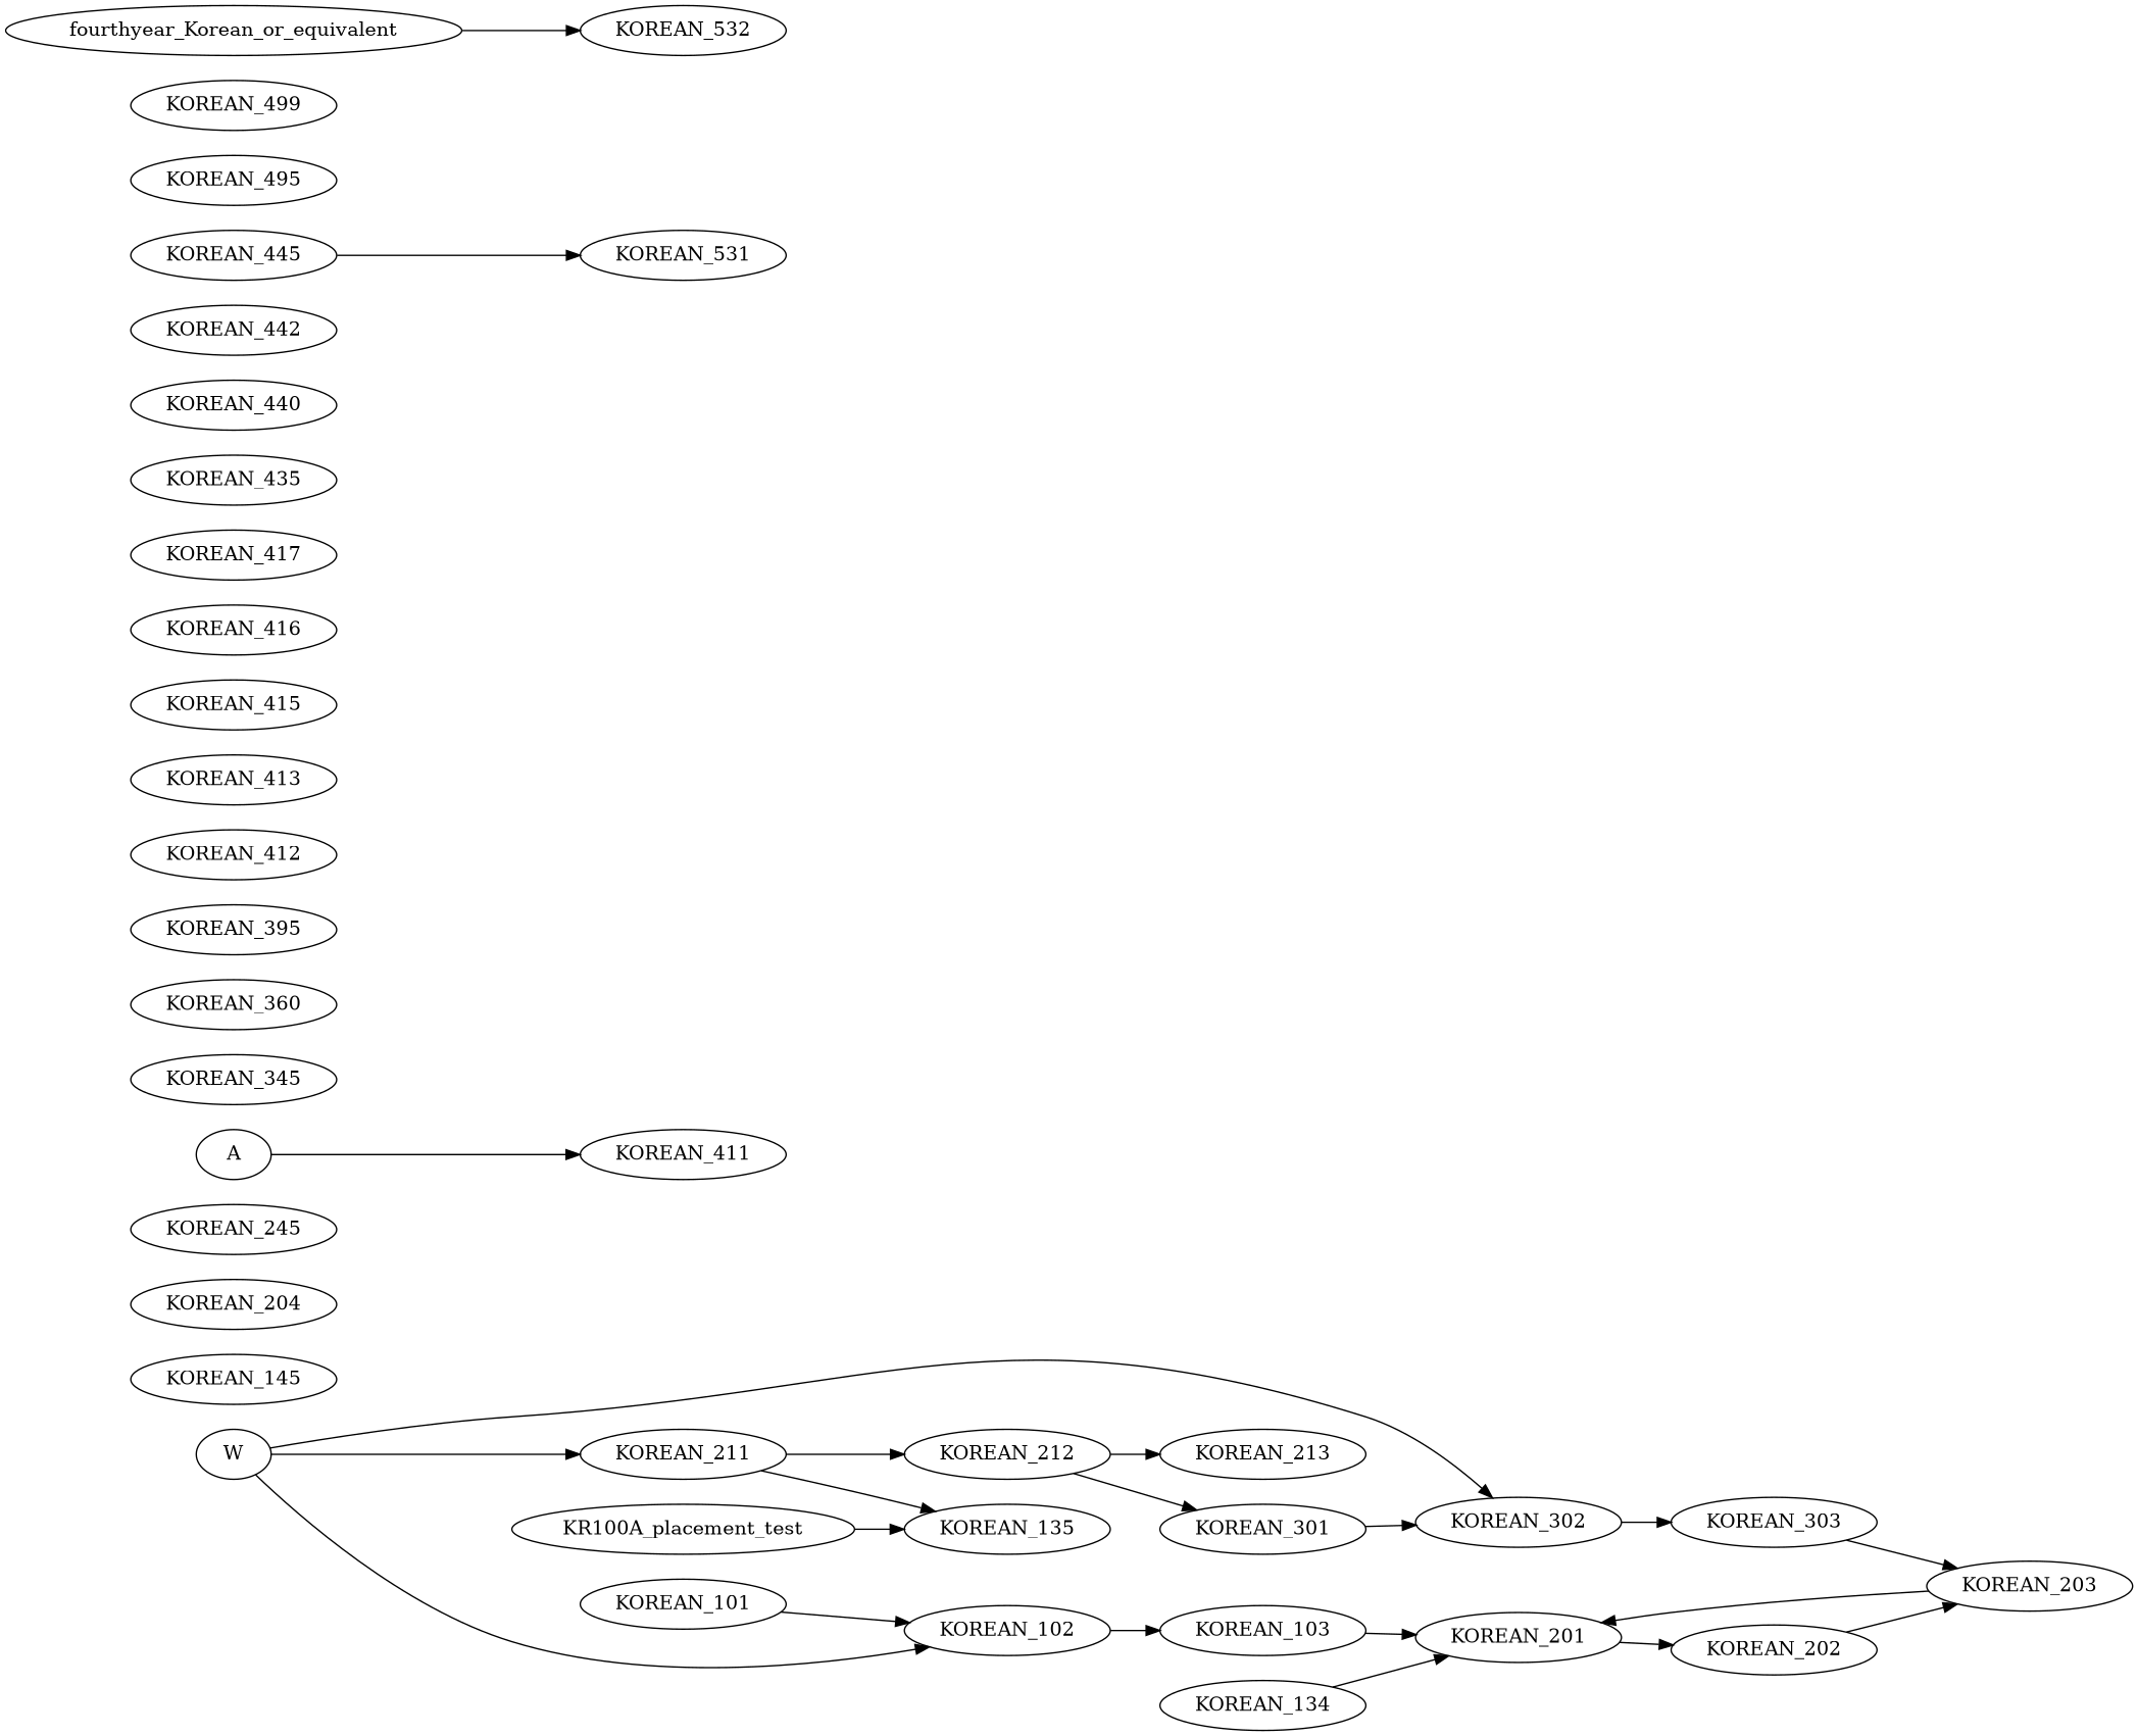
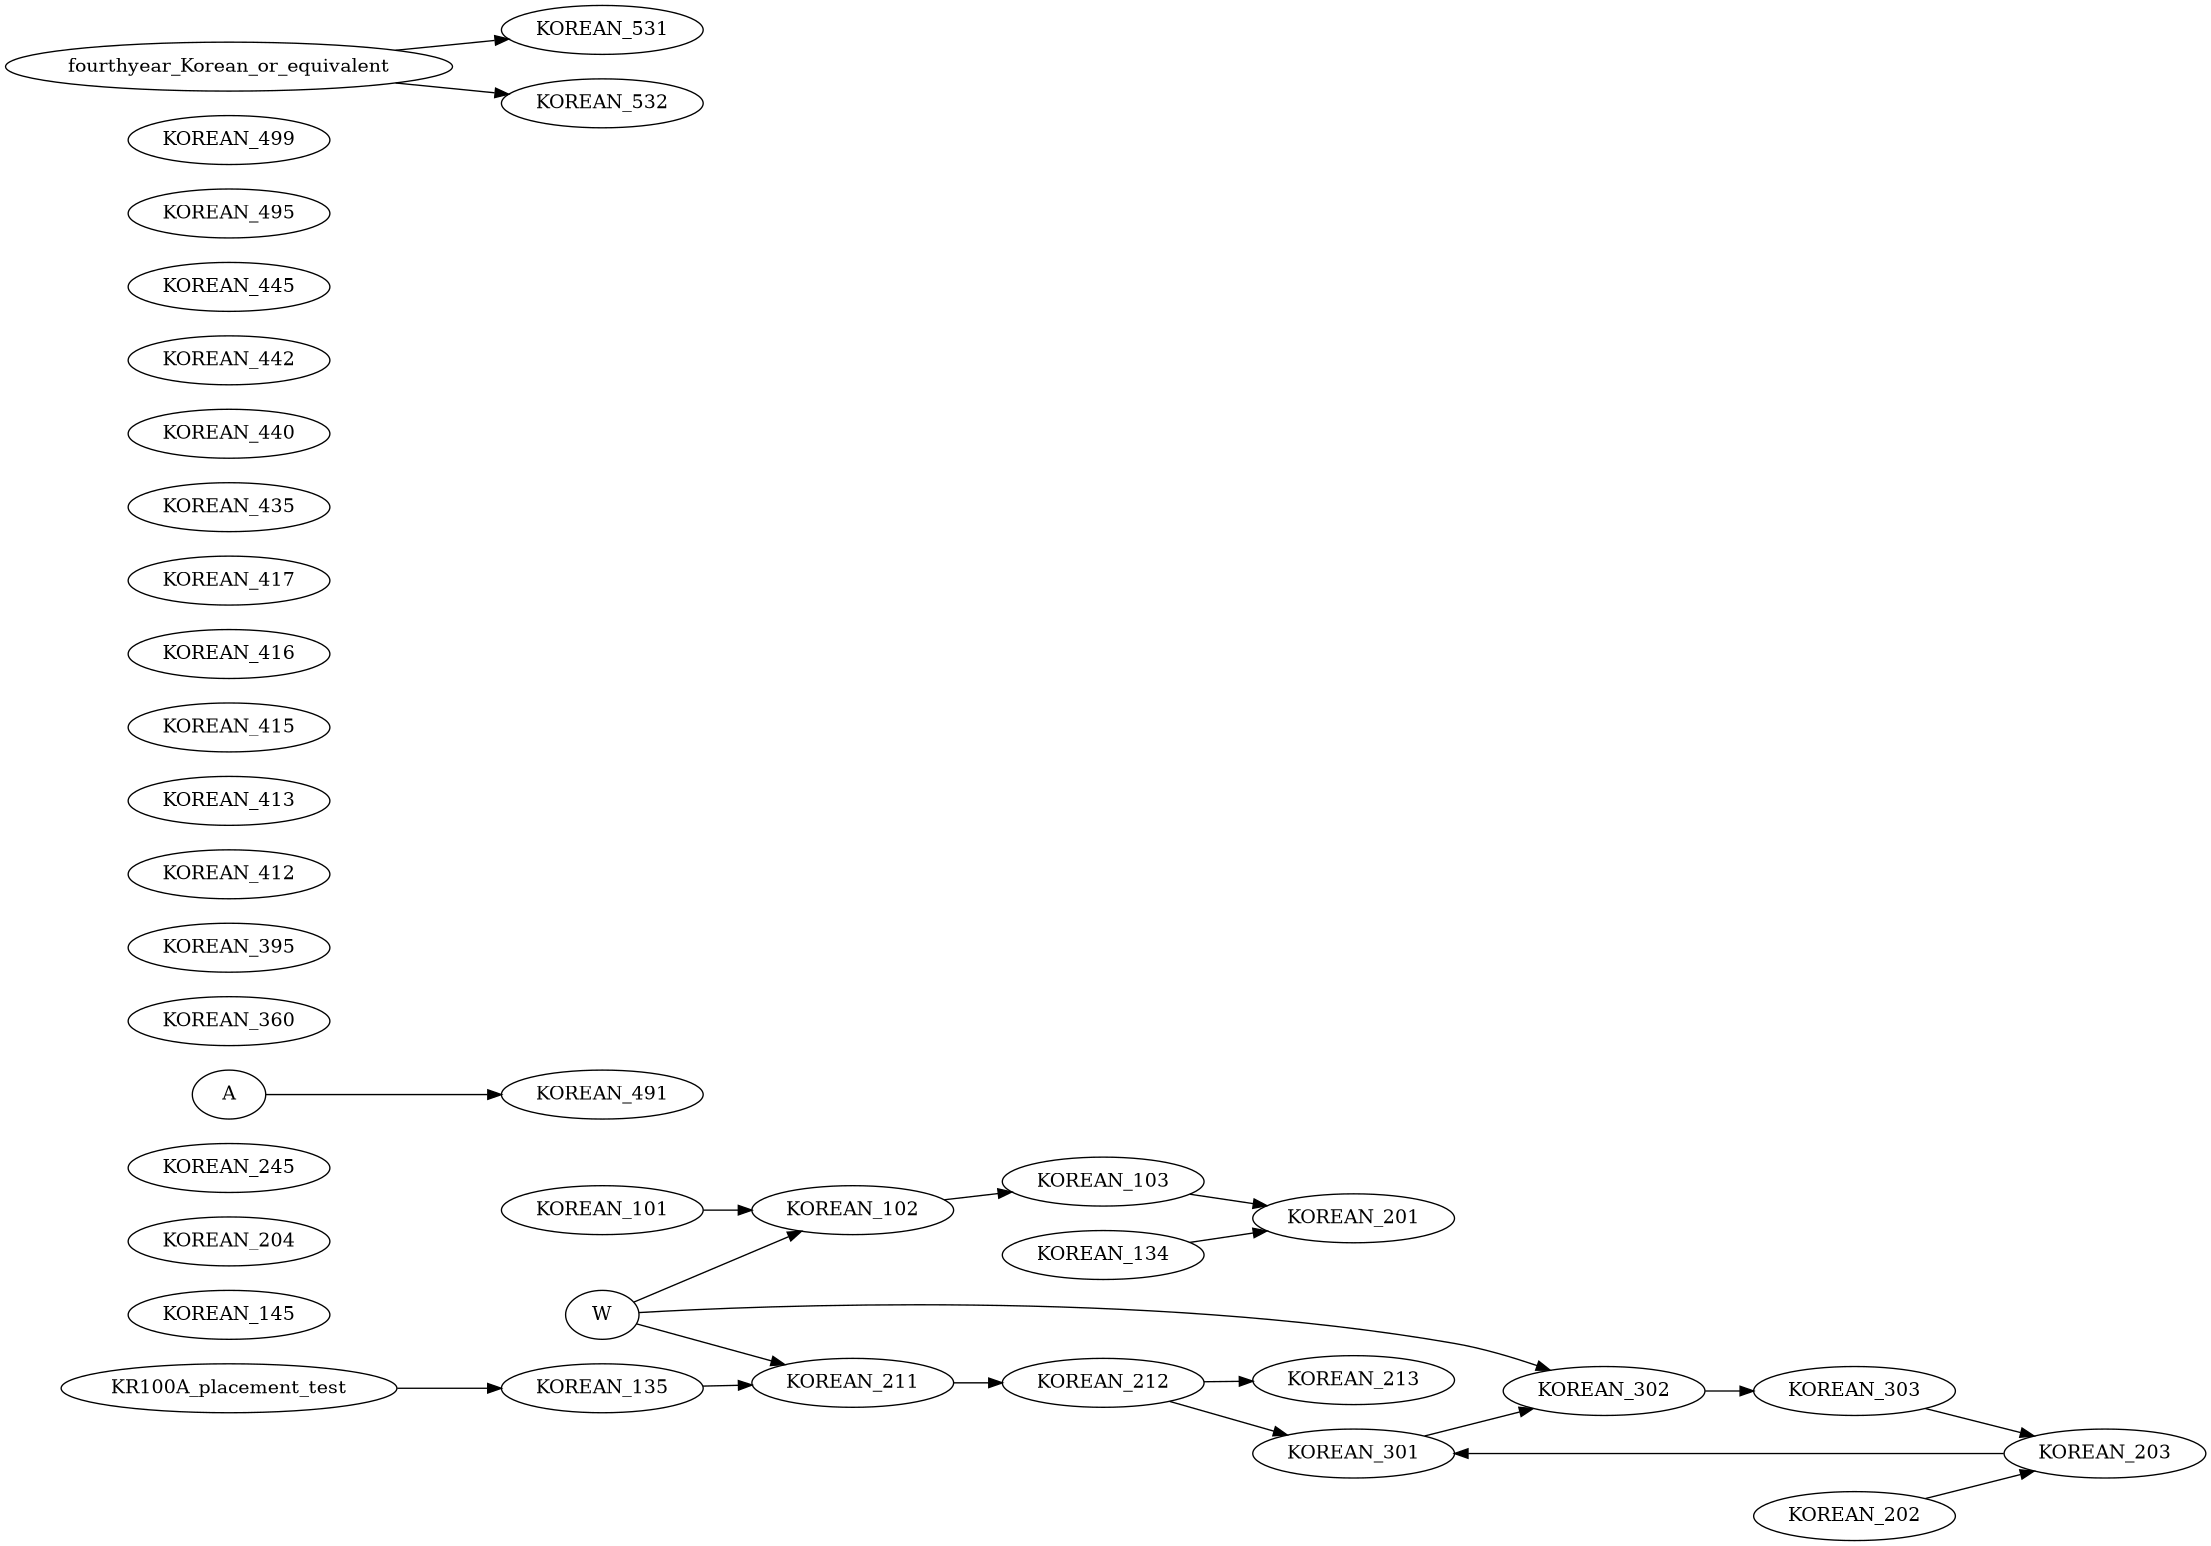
  digraph {
    rankdir=LR
    edge [color=black]
    KOREAN_101
    KOREAN_102
    KOREAN_103
    KOREAN_201
    W
    KOREAN_211
    KOREAN_302
    KOREAN_212
    KOREAN_303
    KOREAN_202
    KOREAN_134
    KR100A_placement_test
    KOREAN_135
    KOREAN_145
    KOREAN_203
    KOREAN_301
    KOREAN_204
    KOREAN_213
    KOREAN_245
    A
-   KOREAN_411
-   KOREAN_345
+   KOREAN_411 [label=KOREAN_491]
    KOREAN_360
    KOREAN_395
    KOREAN_412
    KOREAN_413
    KOREAN_415
    KOREAN_416
    KOREAN_417
    KOREAN_435
    KOREAN_440
    KOREAN_442
    KOREAN_445
    KOREAN_495
    KOREAN_499
    fourthyear_Korean_or_equivalent
    KOREAN_531
    KOREAN_532
    KOREAN_101 -> KOREAN_102
    KOREAN_102 -> KOREAN_103
    KOREAN_103 -> KOREAN_201
-   KOREAN_201 -> KOREAN_202
    W -> KOREAN_102
    W -> KOREAN_211
    W -> KOREAN_302
    KOREAN_211 -> KOREAN_212
    KOREAN_302 -> KOREAN_303
    KOREAN_212 -> KOREAN_301
    KOREAN_212 -> KOREAN_213
    KOREAN_303 -> KOREAN_203
    KOREAN_202 -> KOREAN_203
    KOREAN_134 -> KOREAN_201
    KR100A_placement_test -> KOREAN_135
-   KOREAN_211 -> KOREAN_135
-   KOREAN_203 -> KOREAN_201
+   KOREAN_135 -> KOREAN_211
+   KOREAN_203 -> KOREAN_301
    KOREAN_301 -> KOREAN_302
    A -> KOREAN_411
-   KOREAN_445 -> KOREAN_531
+   fourthyear_Korean_or_equivalent -> KOREAN_531
    fourthyear_Korean_or_equivalent -> KOREAN_532
  }
